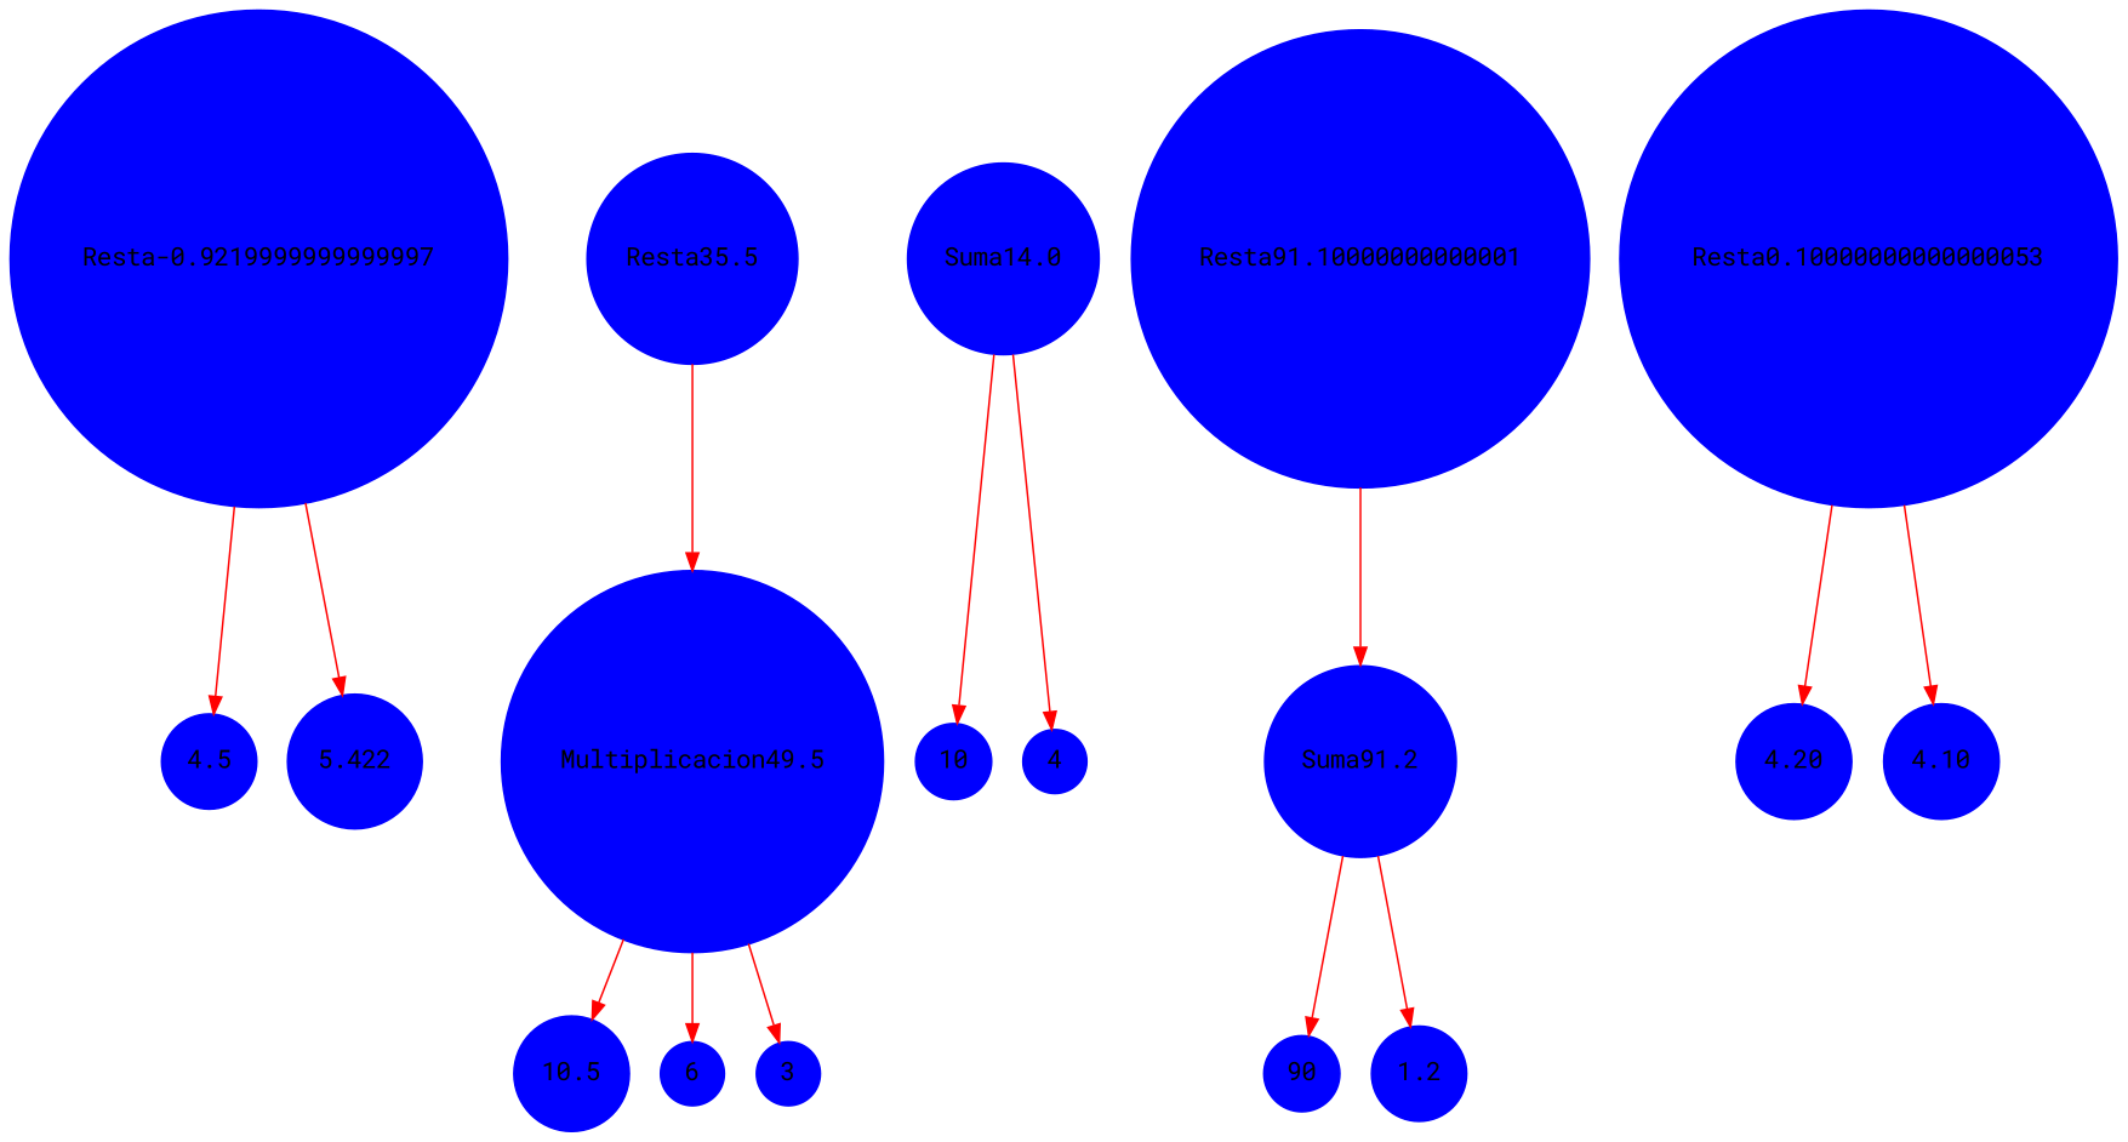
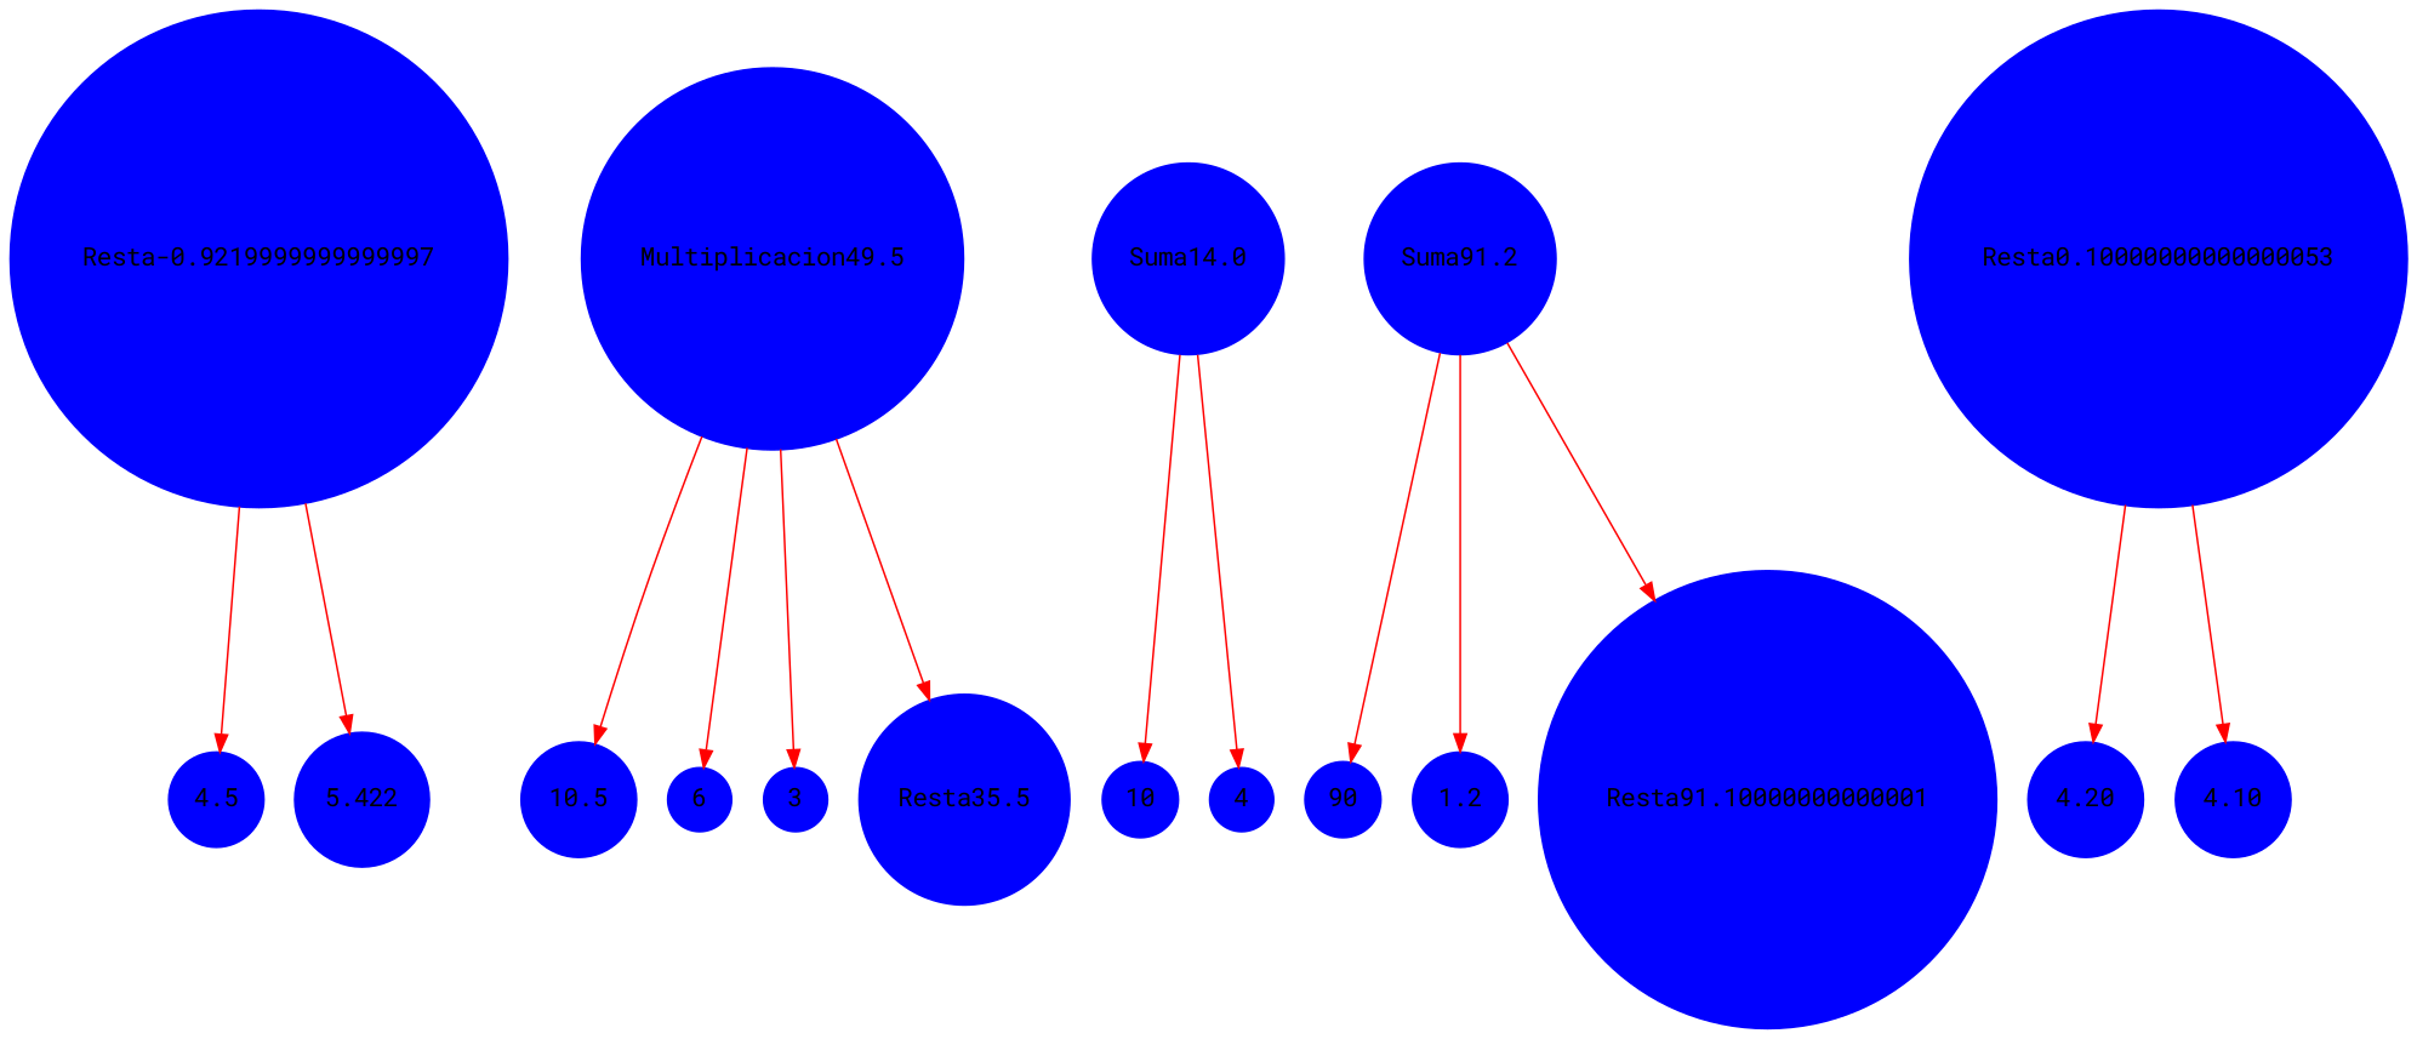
  digraph {
    fontname="Roboto Mono"
    rankdir=TB
    node [color=blue fontname="Roboto Mono" shape=circle style=filled]
    edge [color=red fontname="Roboto Mono" shape=record]
    n1 [label=<Resta-0.9219999999999997>]
    4.5
    5.422
    n4 [label=<Multiplicacion49.5>]
    10.5
    6
    3
    n8 [label=<Resta35.5>]
    n9 [label=<Suma14.0>]
    10
    4
    n12 [label=<Suma91.2>]
    90
    1.2
    n15 [label=<Resta91.10000000000001>]
    n16 [label=<Resta0.10000000000000053>]
    4.20
    4.10
    n1 -> 4.5
    n1 -> 5.422
    n4 -> 10.5
    n4 -> 6
    n4 -> 3
-   n8 -> n4
+   n4 -> n8
    n9 -> 10
    n9 -> 4
    n12 -> 90
    n12 -> 1.2
-   n15 -> n12
+   n12 -> n15
    n16 -> 4.20
    n16 -> 4.10
  }
